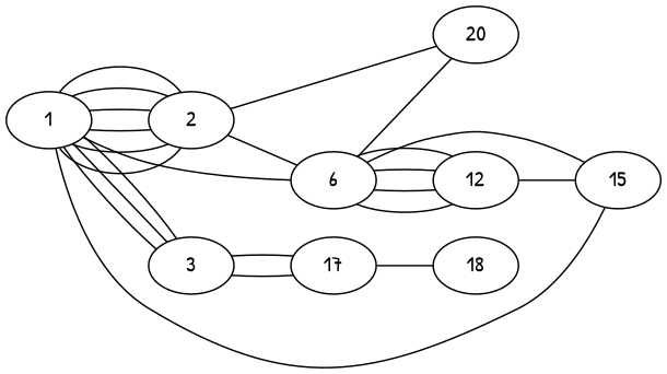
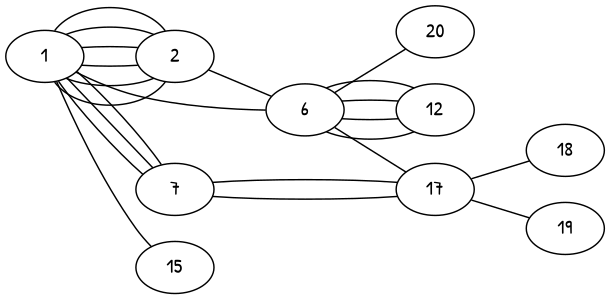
  graph {
    fontname="Patrick Hand"
    rankdir=LR
    node [fontname="Patrick Hand"]
    edge [fontname="Patrick Hand"]
    1
    2
    6
-   7 [label=3]
+   7
    15
    20
    12
    17
    18
+   19
    1 -- 2
    1 -- 2
    1 -- 2
    1 -- 2
    1 -- 2
    1 -- 2
    1 -- 6
    1 -- 7
    1 -- 7
    1 -- 7
    1 -- 15
    2 -- 6
-   2 -- 20
    6 -- 20
    6 -- 12
    6 -- 12
    6 -- 12
    6 -- 12
-   6 -- 15
+   6 -- 17
    7 -- 17
    7 -- 17
-   12 -- 15
    17 -- 18
+   17 -- 19
  }
